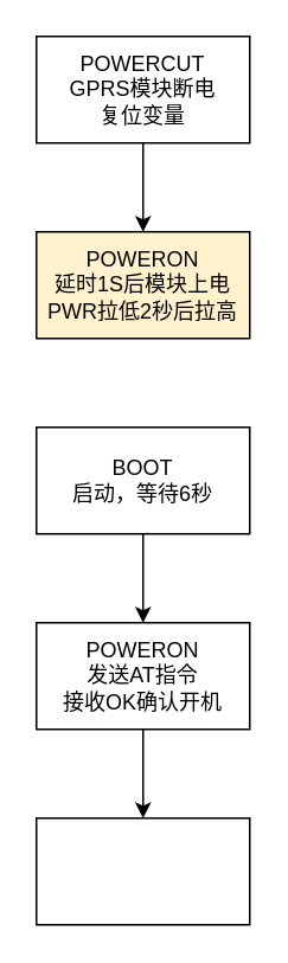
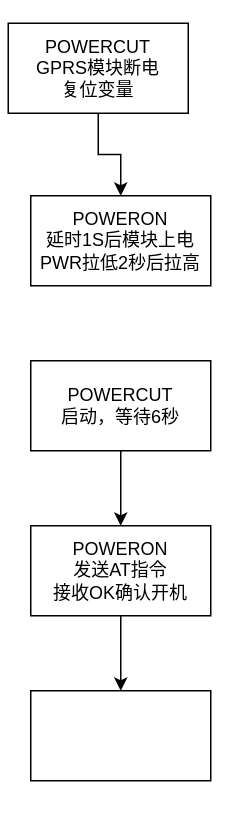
  <mxCell id="0" />
  <mxCell id="1" parent="0" />
  <mxCell id="2" value="" style="edgeStyle=orthogonalEdgeStyle;rounded=0;orthogonalLoop=1;jettySize=auto;html=1;" parent="1" source="3" target="4" edge="1"><mxGeometry relative="1" as="geometry" /></mxCell>
- <mxCell id="3" value="POWERCUT&lt;br&gt;GPRS模块断电&lt;br&gt;复位变量" style="rounded=0;whiteSpace=wrap;html=1;" parent="1" vertex="1"><mxGeometry x="20" y="20" width="120" height="60" as="geometry" /></mxCell>
- <mxCell id="4" value="POWERON&lt;br&gt;延时1S后模块上电&lt;br&gt;PWR拉低2秒后拉高" style="rounded=0;whiteSpace=wrap;html=1;fillColor=#fff2cc;" parent="1" vertex="1"><mxGeometry x="20" y="130" width="120" height="60" as="geometry" /></mxCell>
+ <mxCell id="3" value="POWERCUT&lt;br&gt;GPRS模块断电&lt;br&gt;复位变量" style="rounded=0;whiteSpace=wrap;html=1;" parent="1" vertex="1"><mxGeometry x="5" y="15" width="120" height="60" as="geometry" /></mxCell>
+ <mxCell id="4" value="POWERON&lt;br&gt;延时1S后模块上电&lt;br&gt;PWR拉低2秒后拉高" style="rounded=0;whiteSpace=wrap;html=1;" parent="1" vertex="1"><mxGeometry x="20" y="130" width="120" height="60" as="geometry" /></mxCell>
  <mxCell id="5" value="" style="edgeStyle=orthogonalEdgeStyle;rounded=0;orthogonalLoop=1;jettySize=auto;html=1;" edge="1" parent="1" source="6" target="8"><mxGeometry relative="1" as="geometry" /></mxCell>
- <mxCell id="6" value="BOOT&lt;br&gt;启动，等待6秒" style="rounded=0;whiteSpace=wrap;html=1;" vertex="1" parent="1"><mxGeometry x="20" y="240" width="120" height="60" as="geometry" /></mxCell>
+ <mxCell id="6" value="POWERCUT&lt;br&gt;启动，等待6秒" style="rounded=0;whiteSpace=wrap;html=1;" vertex="1" parent="1"><mxGeometry x="20" y="240" width="120" height="60" as="geometry" /></mxCell>
  <mxCell id="7" value="" style="edgeStyle=orthogonalEdgeStyle;rounded=0;orthogonalLoop=1;jettySize=auto;html=1;" edge="1" parent="1" source="8" target="9"><mxGeometry relative="1" as="geometry" /></mxCell>
  <mxCell id="8" value="POWERON&lt;br&gt;发送AT指令&lt;br&gt;接收OK确认开机" style="whiteSpace=wrap;html=1;rounded=0;" vertex="1" parent="1"><mxGeometry x="20" y="350" width="120" height="60" as="geometry" /></mxCell>
  <mxCell id="9" value="" style="whiteSpace=wrap;html=1;rounded=0;" vertex="1" parent="1"><mxGeometry x="20" y="460" width="120" height="60" as="geometry" /></mxCell>
